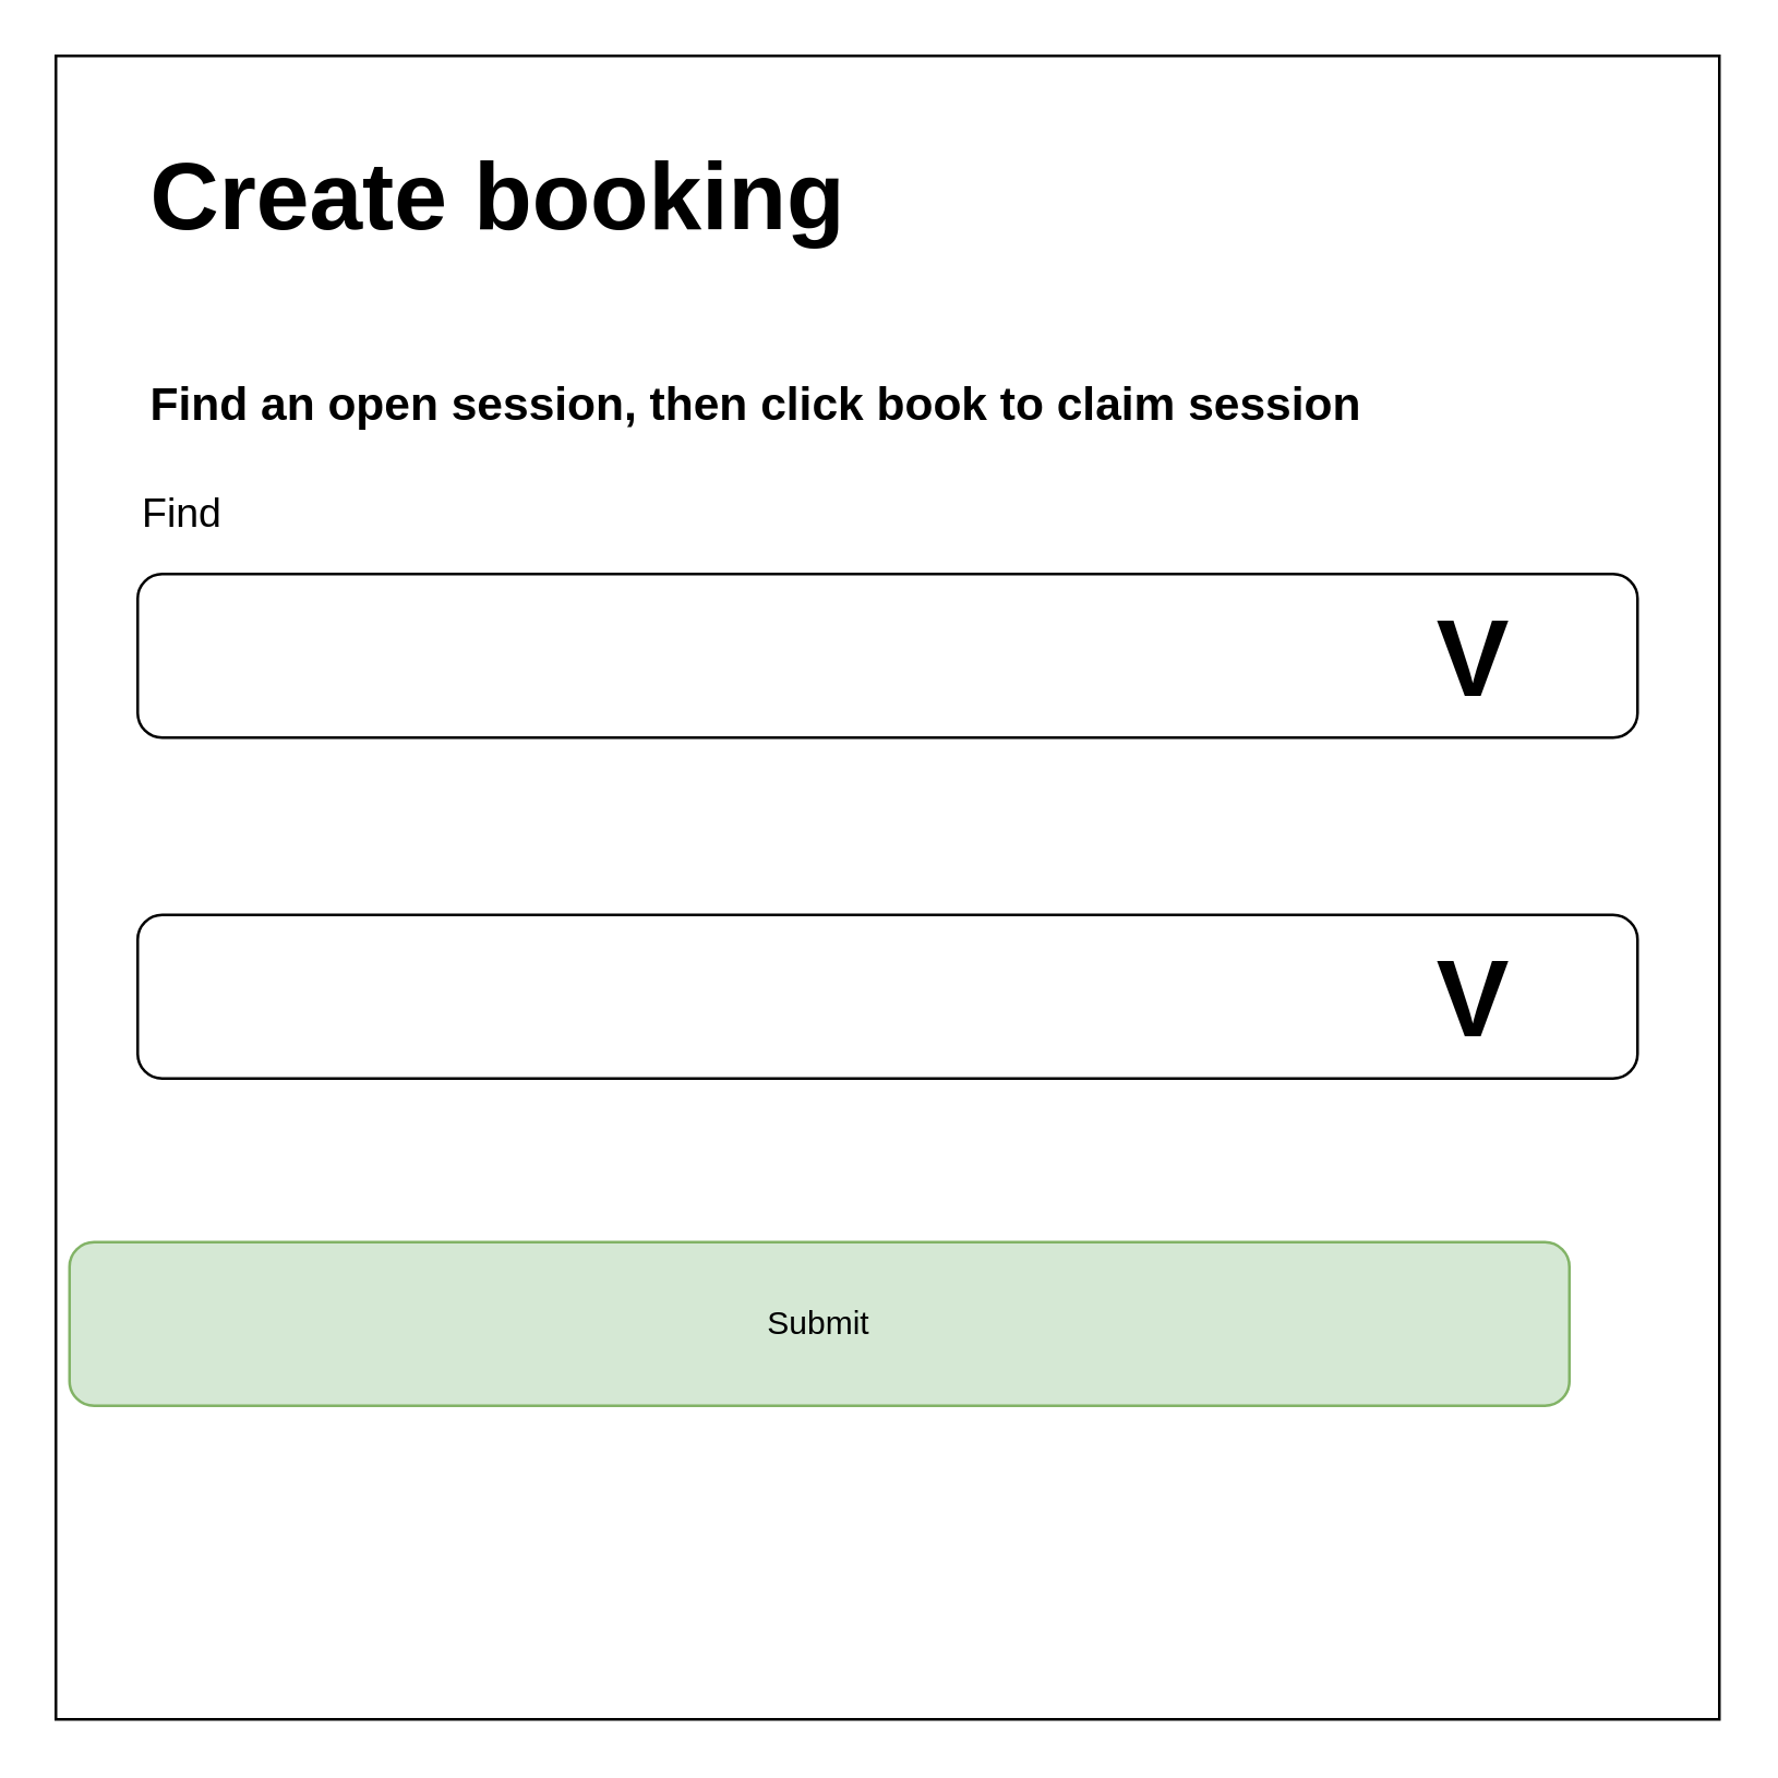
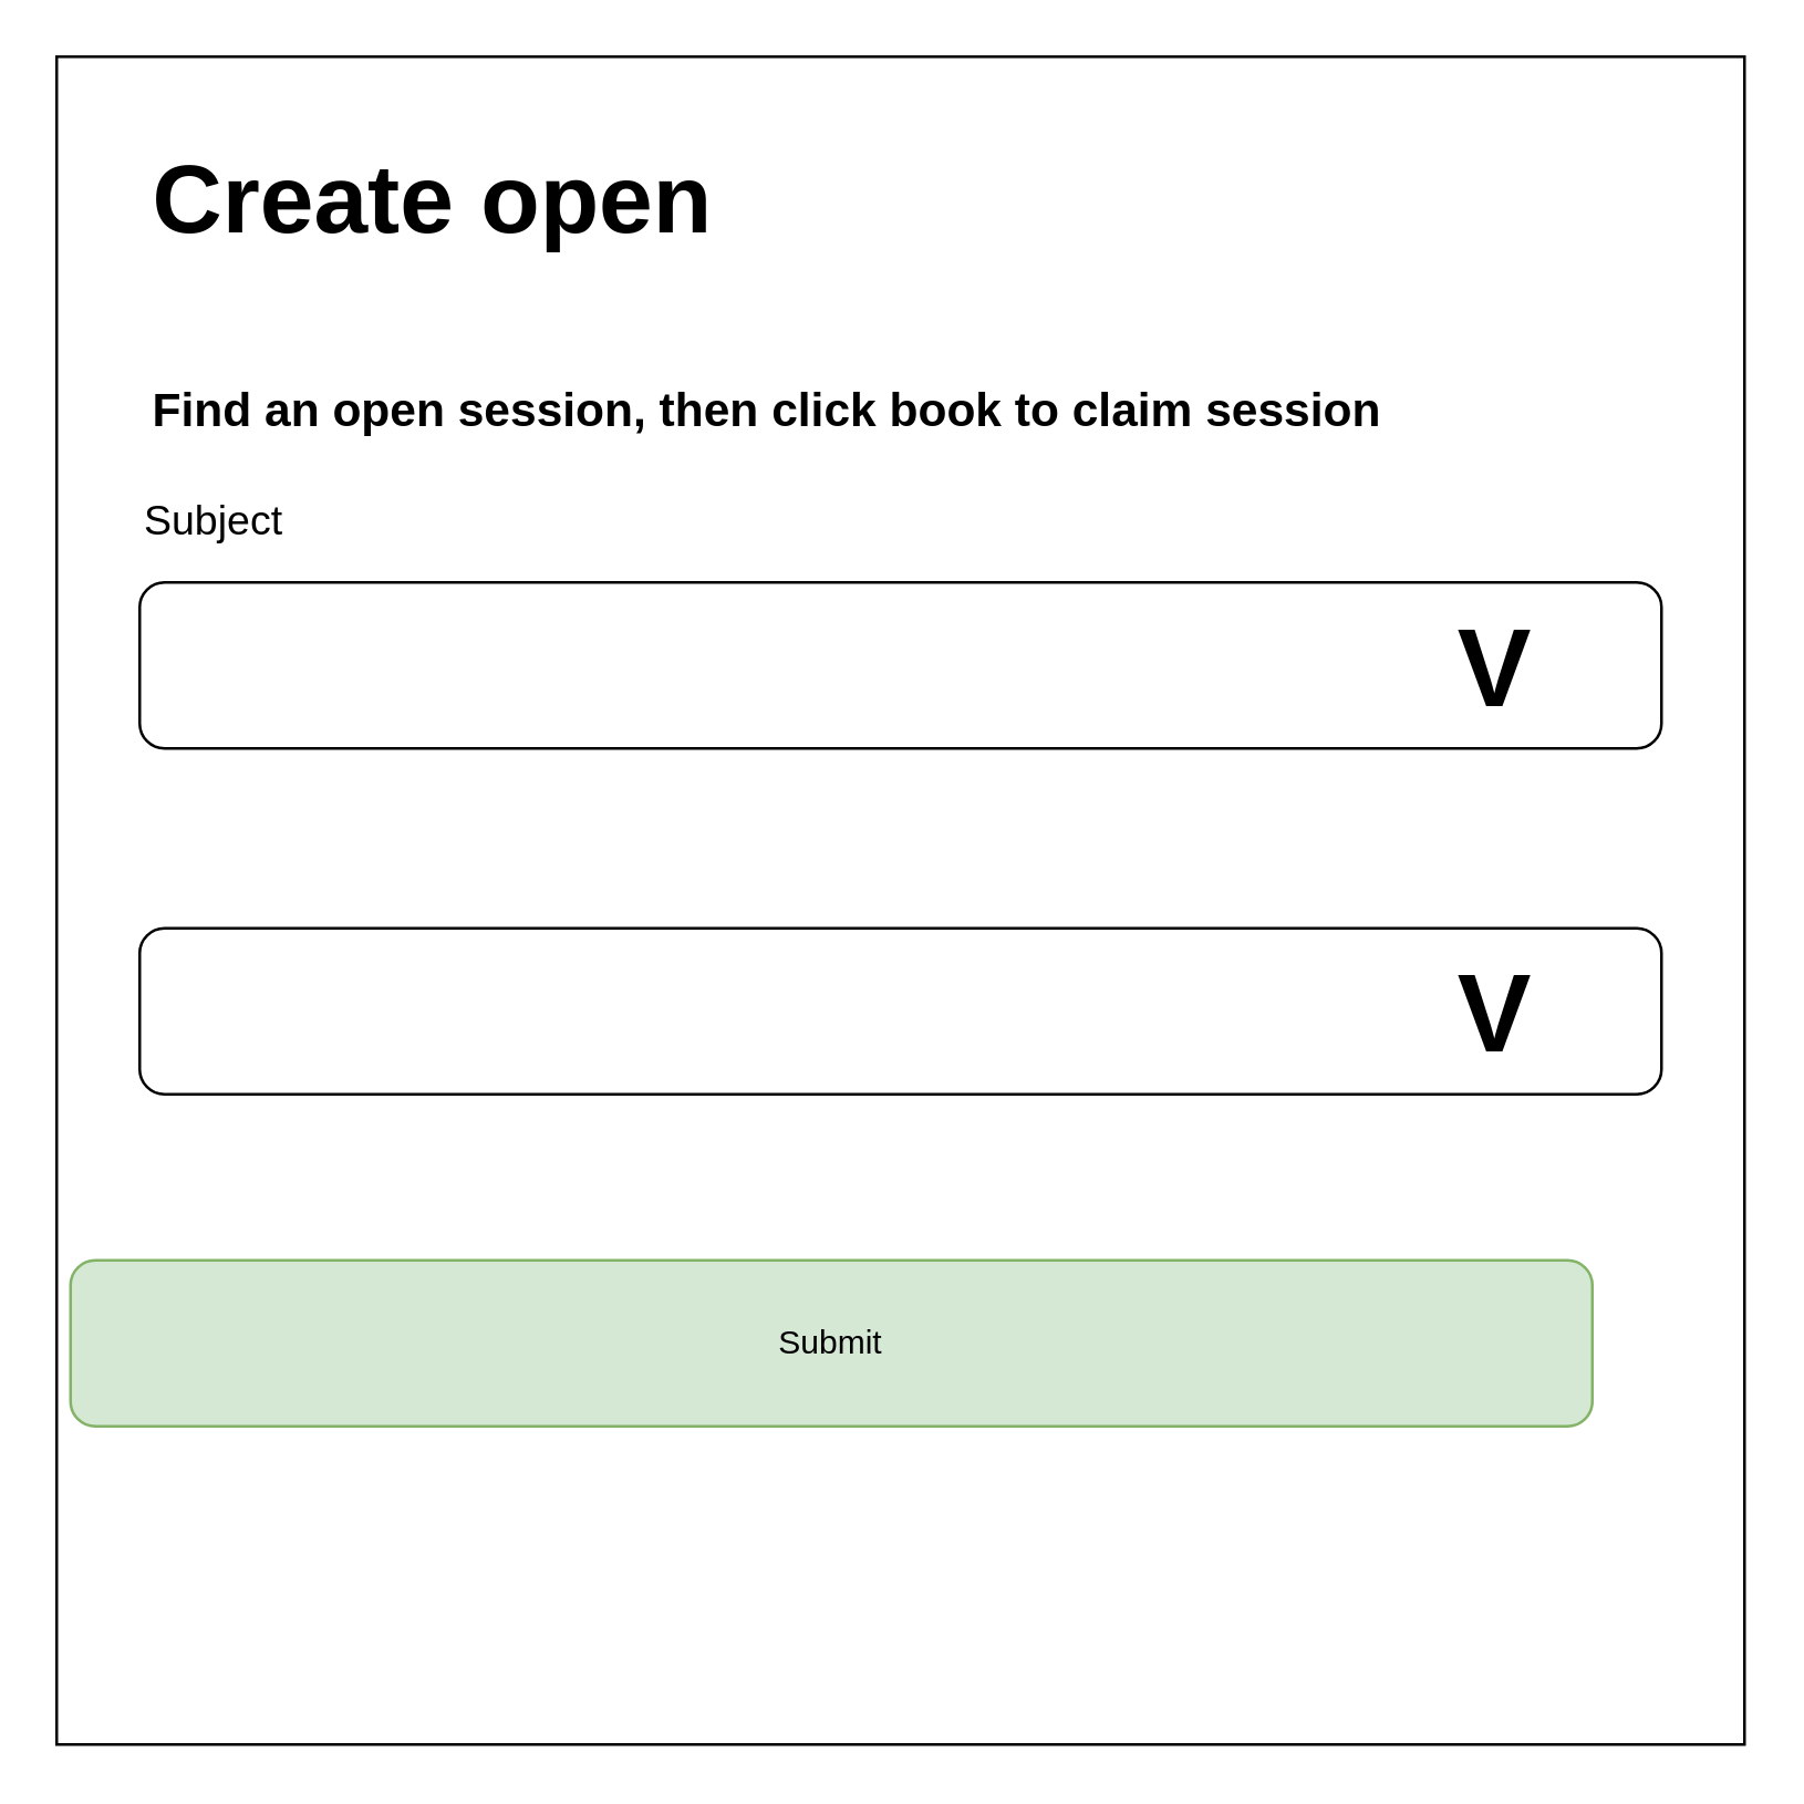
  <mxCell id="0" />
  <mxCell id="1" parent="0" />
  <mxCell id="2" value="" style="whiteSpace=wrap;html=1;aspect=fixed;" parent="1" vertex="1"><mxGeometry x="20" y="20" width="610" height="610" as="geometry" /></mxCell>
  <mxCell id="3" value="" style="rounded=1;whiteSpace=wrap;html=1;" parent="1" vertex="1"><mxGeometry x="50" y="210" width="550" height="60" as="geometry" /></mxCell>
  <mxCell id="4" value="" style="rounded=1;whiteSpace=wrap;html=1;" parent="1" vertex="1"><mxGeometry x="50" y="335" width="550" height="60" as="geometry" /></mxCell>
- <mxCell id="5" value="&lt;h1 style=&quot;&quot;&gt;&lt;font style=&quot;font-size: 35px;&quot;&gt;Create booking&lt;/font&gt;&lt;/h1&gt;" style="text;html=1;strokeColor=none;fillColor=none;spacing=5;spacingTop=-20;whiteSpace=wrap;overflow=hidden;rounded=0;fontSize=23;" parent="1" vertex="1"><mxGeometry x="50" y="20" width="500" height="90" as="geometry" /></mxCell>
+ <mxCell id="5" value="&lt;h1 style=&quot;&quot;&gt;&lt;font style=&quot;font-size: 35px;&quot;&gt;Create open&lt;/font&gt;&lt;/h1&gt;" style="text;html=1;strokeColor=none;fillColor=none;spacing=5;spacingTop=-20;whiteSpace=wrap;overflow=hidden;rounded=0;fontSize=23;" parent="1" vertex="1"><mxGeometry x="50" y="20" width="500" height="90" as="geometry" /></mxCell>
  <mxCell id="6" value="Submit" style="rounded=1;whiteSpace=wrap;html=1;fillColor=#d5e8d4;strokeColor=#82b366;" parent="1" vertex="1"><mxGeometry x="25" y="455" width="550" height="60" as="geometry" /></mxCell>
- <mxCell id="7" value="&lt;font style=&quot;font-size: 15px;&quot;&gt;Find&lt;/font&gt;" style="text;html=1;strokeColor=none;fillColor=none;align=left;verticalAlign=middle;whiteSpace=wrap;rounded=0;fontSize=35;" parent="1" vertex="1"><mxGeometry x="50" y="160" width="140" height="40" as="geometry" /></mxCell>
+ <mxCell id="7" value="&lt;font style=&quot;font-size: 15px;&quot;&gt;Subject&lt;/font&gt;" style="text;html=1;strokeColor=none;fillColor=none;align=left;verticalAlign=middle;whiteSpace=wrap;rounded=0;fontSize=35;" parent="1" vertex="1"><mxGeometry x="50" y="160" width="140" height="40" as="geometry" /></mxCell>
  <mxCell id="8" value="&lt;h1 style=&quot;&quot;&gt;&lt;font style=&quot;font-size: 17px;&quot;&gt;Find an open session, then click book to claim session&lt;/font&gt;&lt;/h1&gt;" style="text;html=1;strokeColor=none;fillColor=none;spacing=5;spacingTop=-20;whiteSpace=wrap;overflow=hidden;rounded=0;fontSize=23;" parent="1" vertex="1"><mxGeometry x="50" y="90" width="480" height="90" as="geometry" /></mxCell>
  <mxCell id="9" value="&lt;b&gt;&lt;font style=&quot;font-size: 40px;&quot;&gt;V&lt;/font&gt;&lt;/b&gt;" style="text;html=1;strokeColor=none;fillColor=none;align=center;verticalAlign=middle;whiteSpace=wrap;rounded=0;" vertex="1" parent="1"><mxGeometry x="510" y="225" width="60" height="30" as="geometry" /></mxCell>
  <mxCell id="10" value="&lt;b&gt;&lt;font style=&quot;font-size: 40px;&quot;&gt;V&lt;/font&gt;&lt;/b&gt;" style="text;html=1;strokeColor=none;fillColor=none;align=center;verticalAlign=middle;whiteSpace=wrap;rounded=0;" vertex="1" parent="1"><mxGeometry x="510" y="350" width="60" height="30" as="geometry" /></mxCell>
